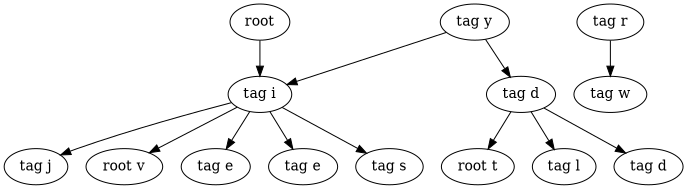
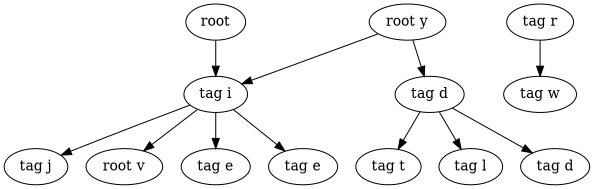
  digraph {
    n1 [label=root]
    n2 [label="tag i"]
-   n3 [label="tag y"]
+   n3 [label="root y"]
    n4 [label="tag d"]
    n5 [label="tag r"]
    n6 [label="tag w"]
    n7 [label="tag j"]
    n8 [label="root v"]
    n9 [label="tag e"]
    n10 [label="tag e"]
-   n11 [label="tag s"]
-   n12 [label="root t"]
+   n12 [label="tag t"]
    n13 [label="tag l"]
    n14 [label="tag d"]
    n1 -> n2
    n2 -> n7
    n2 -> n8
    n2 -> n9
    n2 -> n10
-   n2 -> n11
    n3 -> n2
    n3 -> n4
    n4 -> n12
    n4 -> n13
    n4 -> n14
    n5 -> n6
  }
